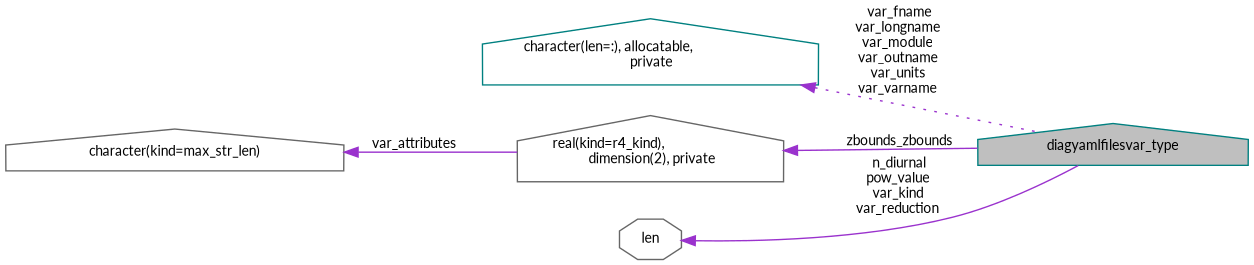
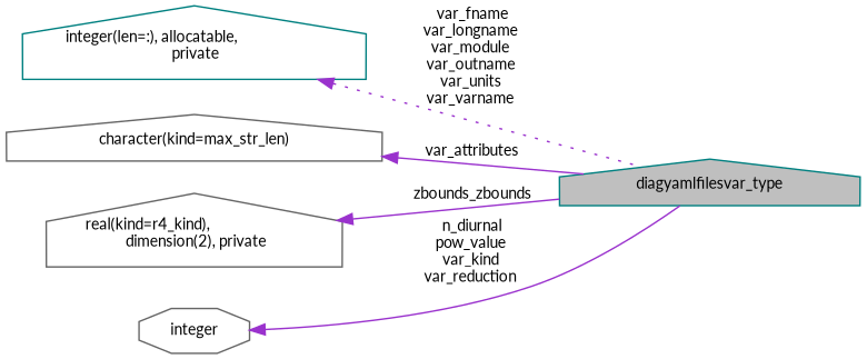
  digraph {
    fontname=Lato
    rankdir=LR
    node [color=gray40 fillcolor=white fontname=Lato fontsize=10 shape=house style=filled]
    edge [color=darkorchid3 dir=back fontname=Lato fontsize=10 labelfontname=Helvetica labelfontsize=10 style=solid]
    n1 [color=teal fillcolor=grey75 fontcolor=black height=0.2 label=diagyamlfilesvar_type width=0.4]
-   n2 [color=teal height=0.2 label="character(len=:), allocatable,\l private" width=0.4]
+   n2 [color=teal height=0.2 label="integer(len=:), allocatable,\l private" width=0.4]
    n3 [height=0.2 label="character(kind=max_str_len)" width=0.4]
    n4 [height=0.2 label="real(kind=r4_kind),\l dimension(2), private" width=0.4]
-   n5 [height=0.2 label=len shape=octagon width=0.4]
+   n5 [height=0.2 label=integer shape=octagon width=0.4]
    n2 -> n1 [label=" var_fname\nvar_longname\nvar_module\nvar_outname\nvar_units\nvar_varname" style=dotted]
-   n3 -> n4 [label=" var_attributes"]
+   n3 -> n1 [label=" var_attributes"]
    n4 -> n1 [label=" zbounds_zbounds"]
    n5 -> n1 [label=" n_diurnal\npow_value\nvar_kind\nvar_reduction"]
  }
